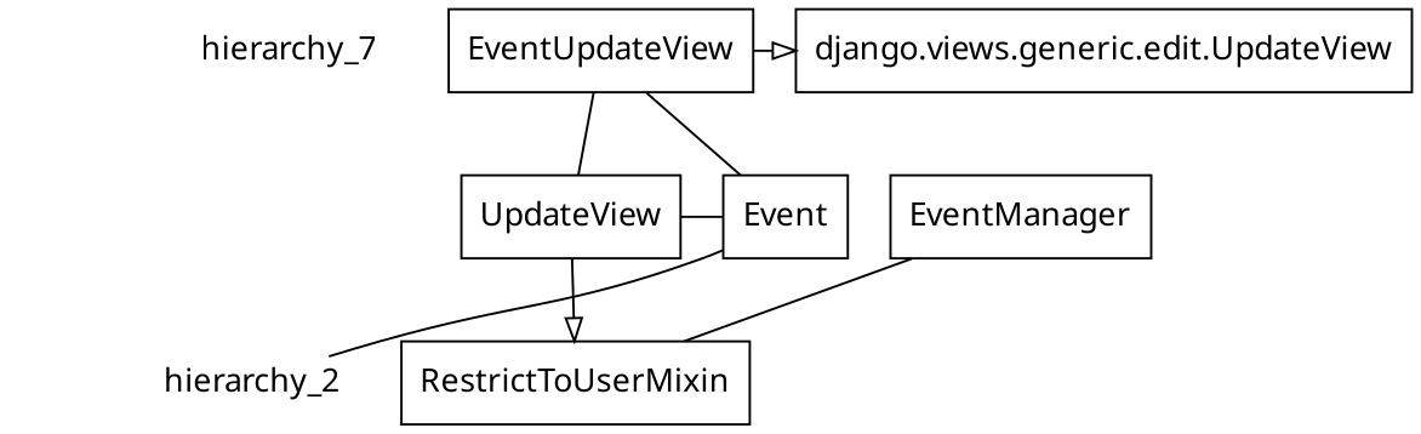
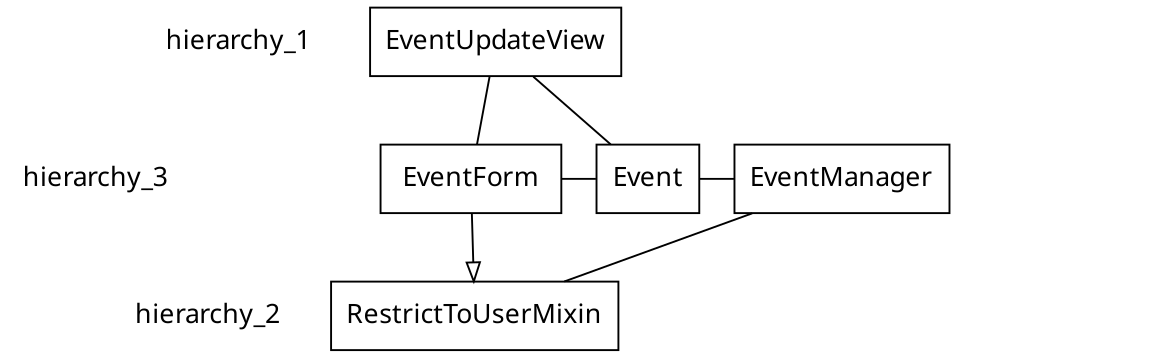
  digraph {
    fontname="Noto Sans"
    node [fontname="Noto Sans" shape=rect]
    edge [arrowhead=none fontname="Noto Sans"]
    n1 [label=EventUpdateView]
-   "django.views.generic.edit.UpdateView"
-   hierarchy_1 [height=0 shape=none width=0 label=hierarchy_7]
+   hierarchy_1 [height=0 shape=none width=0]
    hierarchy_2 [height=0 shape=none width=0]
    n5 [label=Event]
    n6 [label=EventManager]
-   n7 [label=UpdateView]
+   n7 [label=EventForm]
+   hierarchy_3 [height=0 shape=none width=0]
    n9 [label=RestrictToUserMixin]
    subgraph sub_1 {
      rank=same
      n1
-     "django.views.generic.edit.UpdateView"
      hierarchy_1
    }
    subgraph sub_2 {
      rank=same
      hierarchy_2
    }
    subgraph sub_3 {
      rank=same
      n5
      n6
      n7
+     hierarchy_3
    }
-   n1 -> "django.views.generic.edit.UpdateView" [arrowhead=empty weight=1]
    n1 -> n5 [weight=0]
    n1 -> n7 [weight=0]
    hierarchy_1 -> hierarchy_2 [style=invis arrowhead=""]
-   n5 -> hierarchy_2
+   hierarchy_2 -> hierarchy_3 [style=invis arrowhead=""]
+   n5 -> n6
    n7 -> n5
    n7 -> n9 [arrowhead=empty weight=1]
    n9 -> n6 [weight=0]
  }
